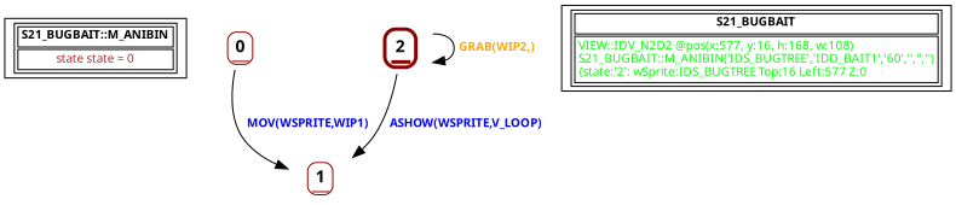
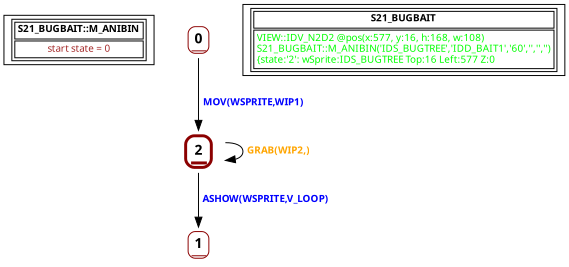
  digraph {
    fontname="Noto Sans"
    node [fontname="Noto Sans" fontsize=14 shape=none]
    edge [fontcolor=blue fontname="Noto Sans" fontsize=10]
-   n1 [fontsize=10 label=< <table border="1"><tr><td><b>S21_BUGBAIT::M_ANIBIN<br align="left"/></b></td></tr> <tr><td><font point-size="10" color ="brown">state state = 0<br align="left"/></font></td></tr></table>> shape=record]
+   n1 [fontsize=10 label=< <table border="1"><tr><td><b>S21_BUGBAIT::M_ANIBIN<br align="left"/></b></td></tr> <tr><td><font point-size="10" color ="brown">start state = 0<br align="left"/></font></td></tr></table>> shape=record]
    n2 [label=< <table border="1" color="darkred" style="rounded"><tr><td sides="b"><b>0<br align="left"/></b></td></tr> </table>>]
    n3 [label=< <table border="1" color="darkred" style="rounded"><tr><td sides="b"><b>1<br align="left"/></b></td></tr> </table>>]
    n4 [label=< <table border="3" color="darkred" style="rounded"><tr><td sides="b"><b>2<br align="left"/></b></td></tr> </table>>]
    n5 [fontsize=10 label=< <table border="1"><tr><td><b>S21_BUGBAIT<br align="left"/></b></td></tr> <tr><td><font point-size="10" color ="green">VIEW::IDV_N2D2 @pos(x:577, y:16, h:168, w:108)<br align="left"/>S21_BUGBAIT::M_ANIBIN(&apos;IDS_BUGTREE&apos;,&apos;IDD_BAIT1&apos;,&apos;60&apos;,&apos;&apos;,&apos;&apos;,&apos;&apos;)<br align="left"/>			&#123;state:&apos;2&apos;: wSprite:IDS_BUGTREE Top:16 Left:577 Z:0<br align="left"/></font></td></tr></table>> shape=record]
-   n2 -> n3 [label=< <table border="0"><tr><td><b>MOV(WSPRITE,WIP1)<br align="left"/></b></td></tr> </table>>]
+   n2 -> n4 [label=< <table border="0"><tr><td><b>MOV(WSPRITE,WIP1)<br align="left"/></b></td></tr> </table>>]
    n4 -> n3 [label=< <table border="0"><tr><td><b>ASHOW(WSPRITE,V_LOOP)<br align="left"/></b></td></tr> </table>>]
    n4 -> n4 [fontcolor=orange label=< <table border="0"><tr><td><b>GRAB(WIP2,)<br align="left"/></b></td></tr> </table>>]
  }
